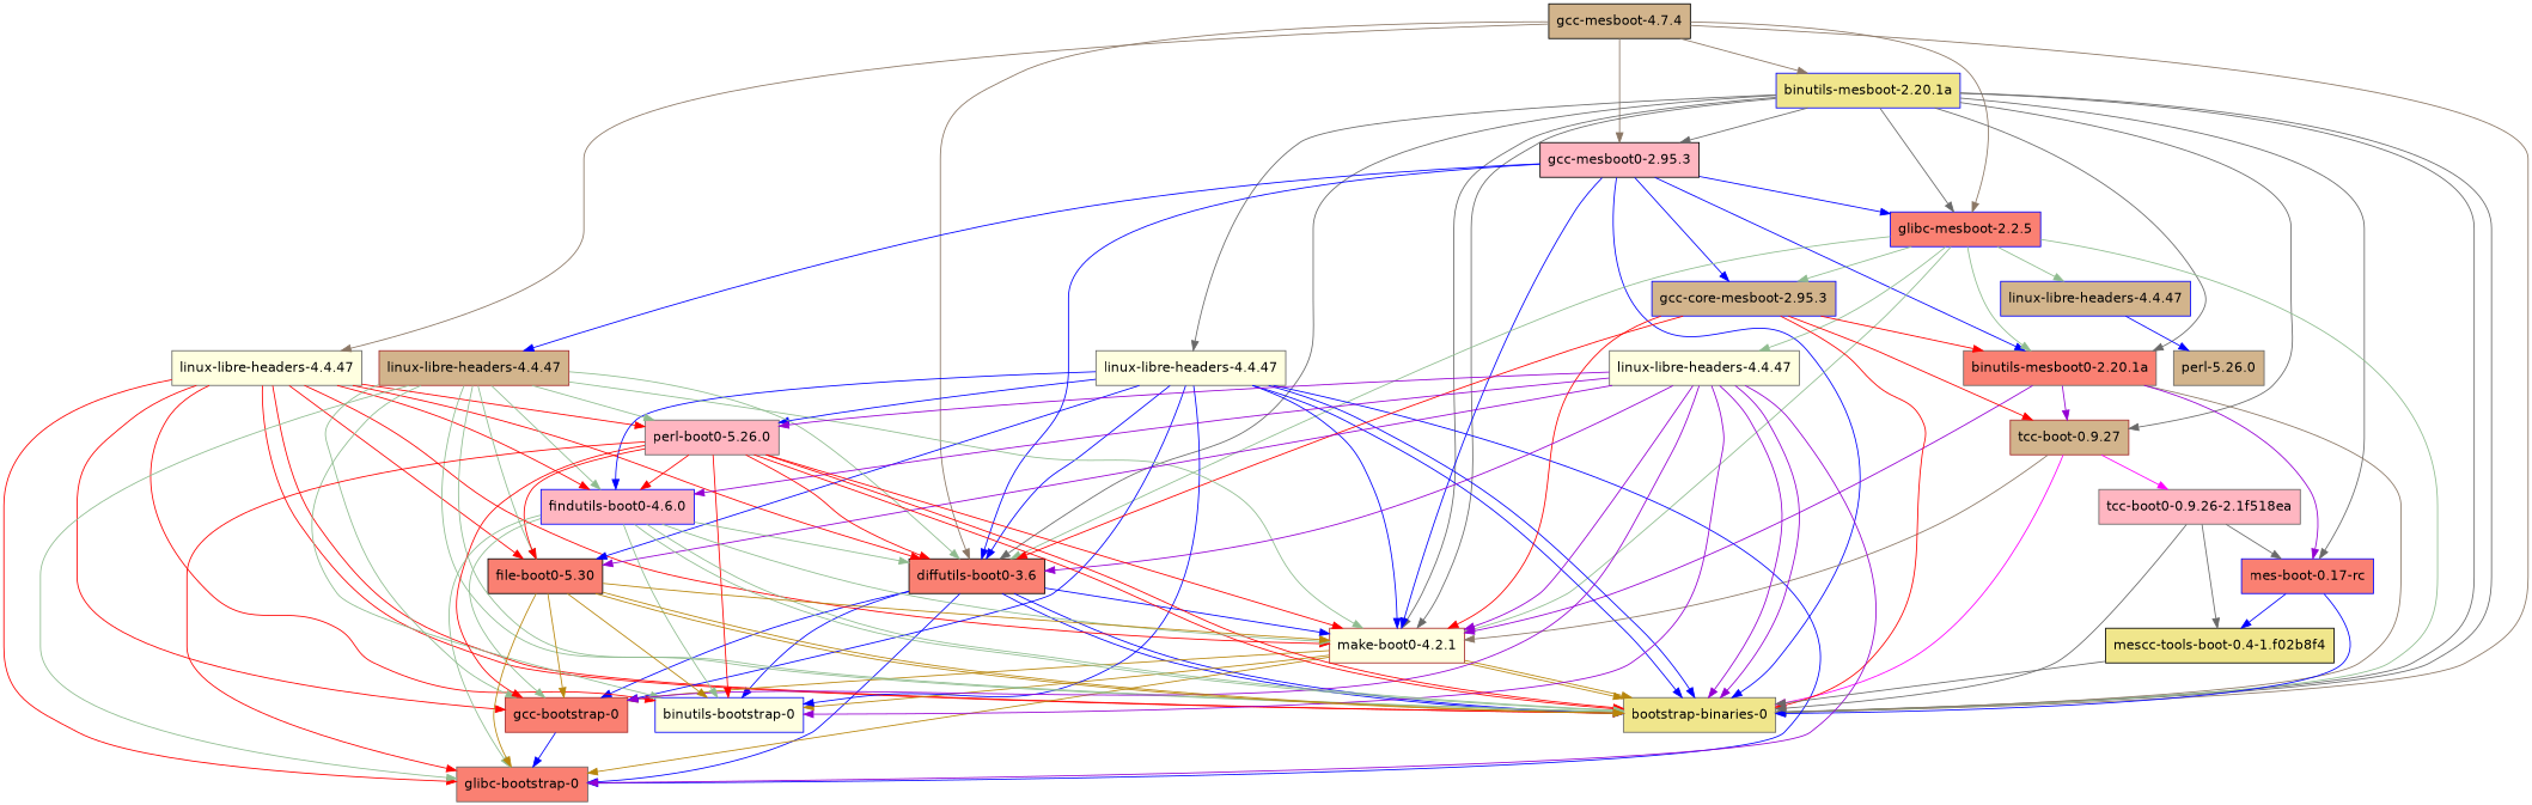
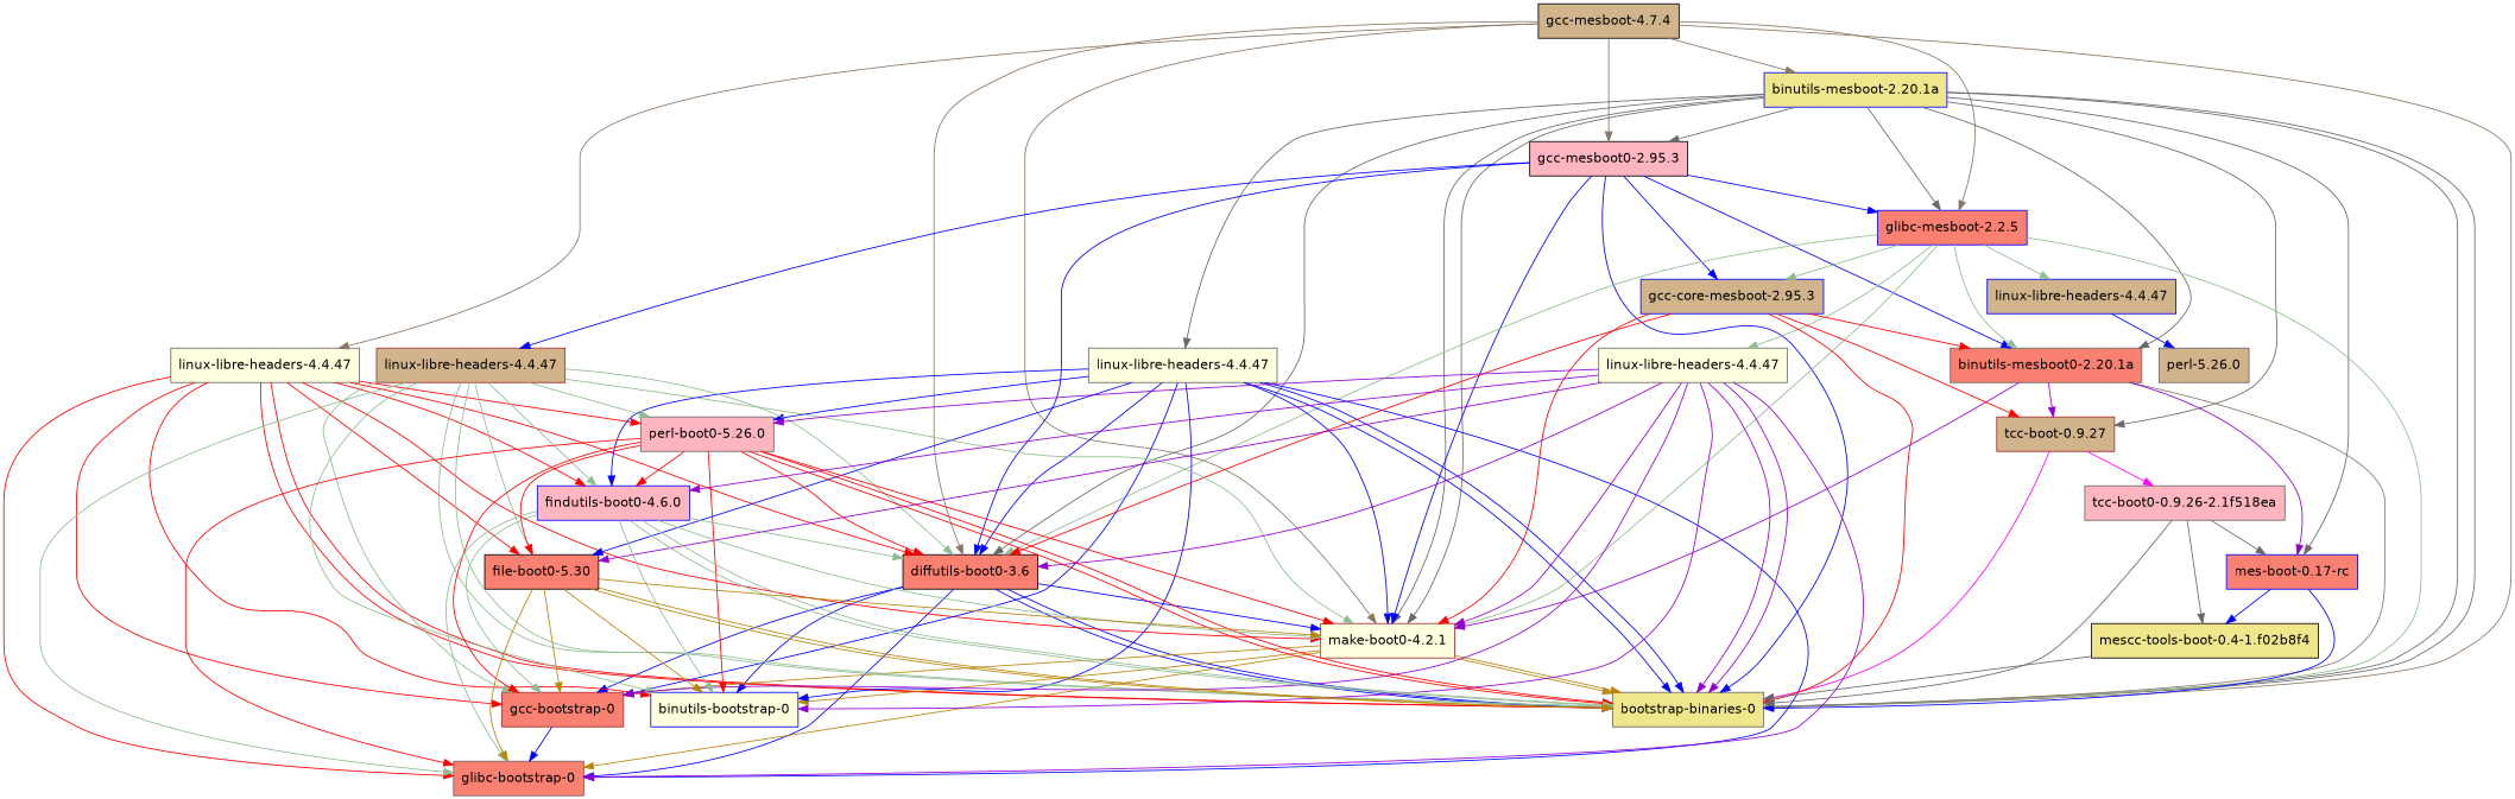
  digraph {
    node [color=gray40 fillcolor=salmon fontname=Helvetica shape=box style=filled]
    edge [color=blue]
    n1 [color=black fillcolor=tan label="gcc-mesboot-4.7.4"]
    n2 [color=blue fillcolor=khaki label="binutils-mesboot-2.20.1a"]
    n3 [color=black fillcolor=lightpink label="gcc-mesboot0-2.95.3"]
    n4 [color=blue label="glibc-mesboot-2.2.5"]
    n5 [fillcolor=khaki label="bootstrap-binaries-0"]
    n6 [color=black label="diffutils-boot0-3.6"]
    n7 [fillcolor=lightyellow label="linux-libre-headers-4.4.47"]
    n8 [color=brown fillcolor=lightyellow label="make-boot0-4.2.1"]
    n9 [label="binutils-mesboot0-2.20.1a"]
    n10 [fillcolor=lightyellow label="linux-libre-headers-4.4.47"]
    n11 [color=blue label="mes-boot-0.17-rc"]
    n12 [color=brown fillcolor=tan label="tcc-boot-0.9.27"]
    n13 [color=blue fillcolor=tan label="gcc-core-mesboot-2.95.3"]
    n14 [color=brown fillcolor=tan label="linux-libre-headers-4.4.47"]
    n15 [fillcolor=lightyellow label="linux-libre-headers-4.4.47"]
    n16 [color=blue fillcolor=tan label="linux-libre-headers-4.4.47"]
    n17 [label="glibc-bootstrap-0"]
    n18 [color=brown label="gcc-bootstrap-0"]
    n19 [color=blue fillcolor=lightyellow label="binutils-bootstrap-0"]
    n20 [fillcolor=lightpink label="perl-boot0-5.26.0"]
    n21 [color=blue fillcolor=lightpink label="findutils-boot0-4.6.0"]
    n22 [color=black label="file-boot0-5.30"]
    n23 [color=black fillcolor=khaki label="mescc-tools-boot-0.4-1.f02b8f4"]
    n24 [fillcolor=lightpink label="tcc-boot0-0.9.26-2.1f518ea"]
    n25 [fillcolor=tan label="perl-5.26.0"]
    n1 -> n2 [color=peachpuff4]
    n1 -> n3 [color=peachpuff4]
    n1 -> n4 [color=peachpuff4]
    n1 -> n5 [color=peachpuff4]
    n1 -> n6 [color=peachpuff4]
    n1 -> n7 [color=peachpuff4]
-   n12 -> n8 [color=peachpuff4]
+   n1 -> n8 [color=peachpuff4]
    n2 -> n3 [color=dimgrey]
    n2 -> n4 [color=dimgrey]
    n2 -> n5 [color=dimgrey]
    n2 -> n5 [color=dimgrey]
    n2 -> n6 [color=dimgrey]
    n2 -> n8 [color=dimgrey]
    n2 -> n8 [color=dimgrey]
    n2 -> n9 [color=dimgrey]
    n2 -> n10 [color=dimgrey]
    n2 -> n11 [color=dimgrey]
    n2 -> n12 [color=dimgrey]
    n3 -> n4
    n3 -> n5
    n3 -> n6
    n3 -> n8
    n3 -> n9
    n3 -> n13
    n3 -> n14
    n4 -> n5 [color=darkseagreen]
    n4 -> n6 [color=darkseagreen]
    n4 -> n8 [color=darkseagreen]
    n4 -> n9 [color=darkseagreen]
    n4 -> n13 [color=darkseagreen]
    n4 -> n15 [color=darkseagreen]
    n4 -> n16 [color=darkseagreen]
    n6 -> n5
    n6 -> n5
    n6 -> n8
    n6 -> n17
    n6 -> n18
    n6 -> n19
    n7 -> n5 [color=red]
    n7 -> n5 [color=red]
    n7 -> n6 [color=red]
    n7 -> n8 [color=red]
    n7 -> n17 [color=red]
    n7 -> n18 [color=red]
    n7 -> n19 [color=red]
    n7 -> n20 [color=red]
    n7 -> n21 [color=red]
    n7 -> n22 [color=red]
    n8 -> n5 [color=darkgoldenrod]
    n8 -> n5 [color=darkgoldenrod]
    n8 -> n17 [color=darkgoldenrod]
    n8 -> n18 [color=darkgoldenrod]
    n8 -> n19 [color=darkgoldenrod]
    n9 -> n5 [color=peachpuff4]
    n9 -> n8 [color=darkviolet]
    n9 -> n11 [color=darkviolet]
    n9 -> n12 [color=darkviolet]
    n10 -> n5
    n10 -> n5
    n10 -> n6
    n10 -> n8
    n10 -> n17
    n10 -> n18
    n10 -> n19
    n10 -> n20
    n10 -> n21
    n10 -> n22
    n11 -> n5
    n11 -> n23
    n12 -> n5 [color=magenta]
    n12 -> n24 [color=magenta]
    n13 -> n5 [color=red]
    n13 -> n6 [color=red]
    n13 -> n8 [color=red]
    n13 -> n9 [color=red]
    n13 -> n12 [color=red]
    n14 -> n5 [color=darkseagreen]
    n14 -> n5 [color=darkseagreen]
    n14 -> n6 [color=darkseagreen]
    n14 -> n8 [color=darkseagreen]
    n14 -> n17 [color=darkseagreen]
    n14 -> n18 [color=darkseagreen]
    n14 -> n19 [color=darkseagreen]
    n14 -> n20 [color=darkseagreen]
    n14 -> n21 [color=darkseagreen]
    n14 -> n22 [color=darkseagreen]
    n15 -> n5 [color=darkviolet]
    n15 -> n5 [color=darkviolet]
    n15 -> n6 [color=darkviolet]
    n15 -> n8 [color=darkviolet]
    n15 -> n17 [color=darkviolet]
    n15 -> n18 [color=darkviolet]
    n15 -> n19 [color=darkviolet]
    n15 -> n20 [color=darkviolet]
    n15 -> n21 [color=darkviolet]
    n15 -> n22 [color=darkviolet]
    n16 -> n25
    n18 -> n17
    n20 -> n5 [color=red]
    n20 -> n5 [color=red]
    n20 -> n6 [color=red]
    n20 -> n8 [color=red]
    n20 -> n17 [color=red]
    n20 -> n18 [color=red]
    n20 -> n19 [color=red]
    n20 -> n21 [color=red]
    n20 -> n22 [color=red]
    n21 -> n5 [color=darkseagreen]
    n21 -> n5 [color=darkseagreen]
    n21 -> n6 [color=darkseagreen]
    n21 -> n8 [color=darkseagreen]
    n21 -> n17 [color=darkseagreen]
    n21 -> n18 [color=darkseagreen]
    n21 -> n19 [color=darkseagreen]
    n22 -> n5 [color=darkgoldenrod]
    n22 -> n5 [color=darkgoldenrod]
    n22 -> n8 [color=darkgoldenrod]
    n22 -> n17 [color=darkgoldenrod]
    n22 -> n18 [color=darkgoldenrod]
    n22 -> n19 [color=darkgoldenrod]
    n23 -> n5 [color=dimgrey]
    n24 -> n5 [color=dimgrey]
    n24 -> n11 [color=dimgrey]
    n24 -> n23 [color=dimgrey]
  }
